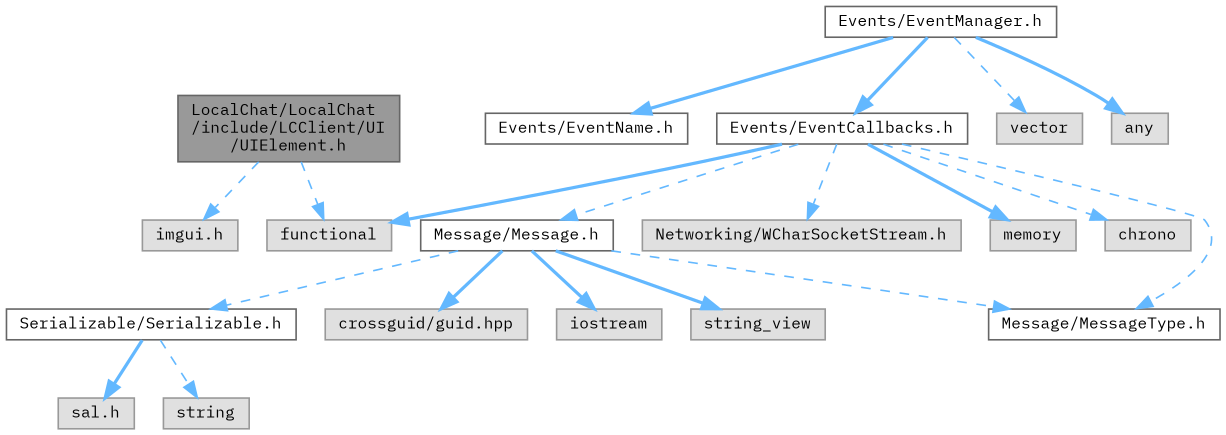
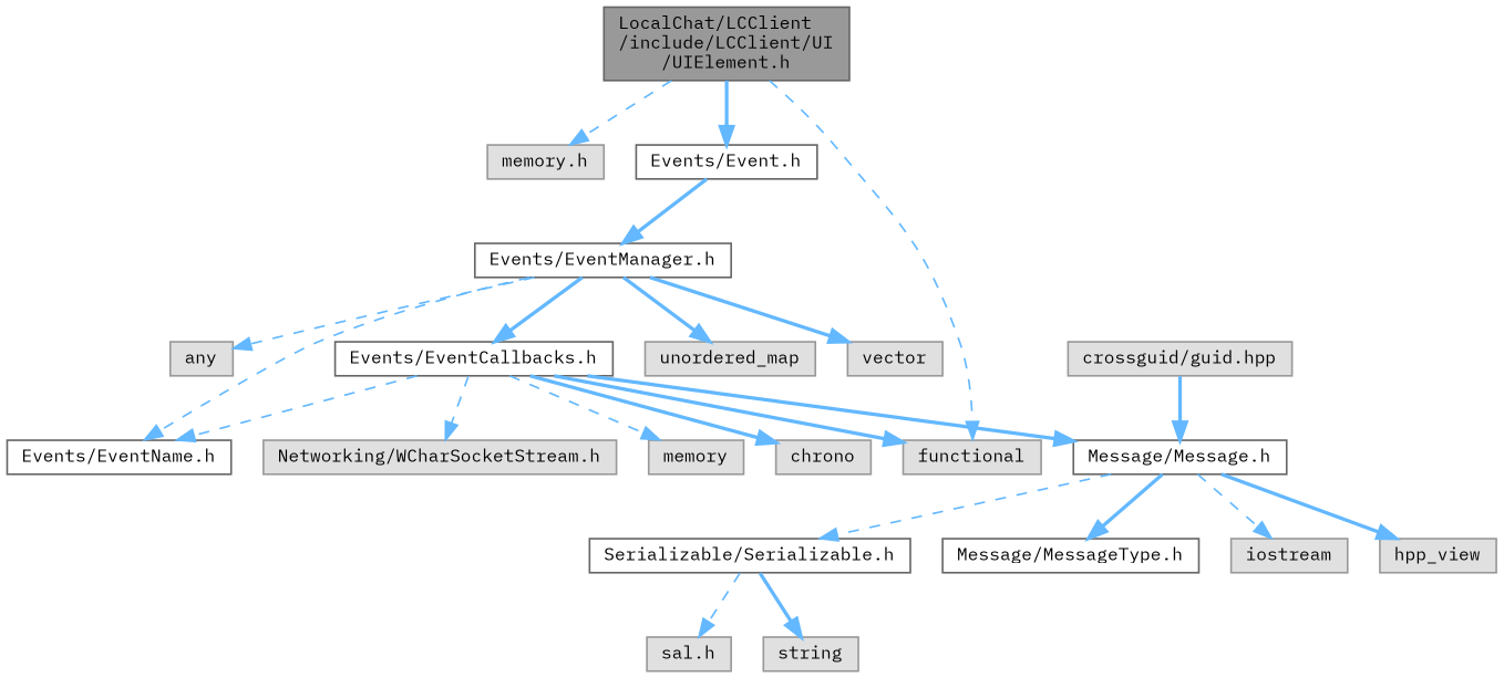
  digraph {
    fontname="IBM Plex Mono"
    node [color=grey60 fillcolor="#E0E0E0" fontname="IBM Plex Mono" fontsize=10 shape=box style=filled]
    edge [color=steelblue1 fontname="IBM Plex Mono" fontsize=10 labelfontname=Helvetica labelfontsize=10 style=dashed]
-   n1 [color=gray40 fillcolor=grey60 fontcolor=black height=0.2 label="LocalChat/LocalChat\l/include/LCClient/UI\l/UIElement.h" width=0.4]
-   n2 [height=0.2 label="imgui.h" width=0.4]
+   n1 [color=gray40 fillcolor=grey60 fontcolor=black height=0.2 label="LocalChat/LCClient\l/include/LCClient/UI\l/UIElement.h" width=0.4]
+   n2 [height=0.2 label="memory.h" width=0.4]
+   n3 [color=grey40 fillcolor=white height=0.2 label="Events/Event.h" width=0.4]
    n4 [height=0.2 label=functional width=0.4]
    n5 [color=grey40 fillcolor=white height=0.2 label="Events/EventManager.h" width=0.4]
    n6 [color=grey40 fillcolor=white height=0.2 label="Events/EventName.h" width=0.4]
    n7 [color=grey40 fillcolor=white height=0.2 label="Events/EventCallbacks.h" width=0.4]
+   n8 [height=0.2 label=unordered_map width=0.4]
    n9 [height=0.2 label=vector width=0.4]
    n10 [height=0.2 label=any width=0.4]
    n11 [color=grey40 fillcolor=white height=0.2 label="Message/Message.h" width=0.4]
    n12 [height=0.2 label="Networking/WCharSocketStream.h" width=0.4]
    n13 [height=0.2 label=memory width=0.4]
    n14 [height=0.2 label=chrono width=0.4]
    n15 [color=grey40 fillcolor=white height=0.2 label="Serializable/Serializable.h" width=0.4]
    n16 [color=grey40 fillcolor=white height=0.2 label="Message/MessageType.h" width=0.4]
    n17 [height=0.2 label="crossguid/guid.hpp" width=0.4]
    n18 [height=0.2 label=iostream width=0.4]
-   n19 [height=0.2 label=string_view width=0.4]
+   n19 [height=0.2 label=hpp_view width=0.4]
    n20 [height=0.2 label="sal.h" width=0.4]
    n21 [height=0.2 label=string width=0.4]
    n1 -> n2
+   n1 -> n3 [style=bold]
    n1 -> n4
-   n5 -> n6 [style=bold]
+   n3 -> n5 [style=bold]
+   n5 -> n6
    n5 -> n7 [style=bold]
-   n5 -> n9
-   n5 -> n10 [style=bold]
+   n5 -> n8 [style=bold]
+   n5 -> n9 [style=bold]
+   n5 -> n10
    n7 -> n4 [style=bold]
-   n7 -> n16
-   n7 -> n11
+   n7 -> n6
+   n7 -> n11 [style=bold]
    n7 -> n12
-   n7 -> n13 [style=bold]
-   n7 -> n14
+   n7 -> n13
+   n7 -> n14 [style=bold]
    n11 -> n15
-   n11 -> n16
-   n11 -> n17 [style=bold]
-   n11 -> n18 [style=bold]
+   n11 -> n16 [style=bold]
+   n17 -> n11 [style=bold]
+   n11 -> n18
    n11 -> n19 [style=bold]
-   n15 -> n20 [style=bold]
-   n15 -> n21
+   n15 -> n20
+   n15 -> n21 [style=bold]
  }
